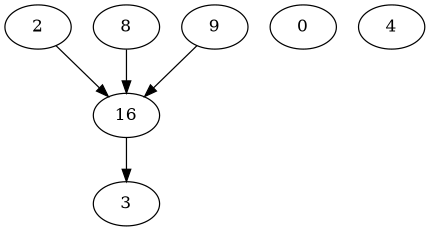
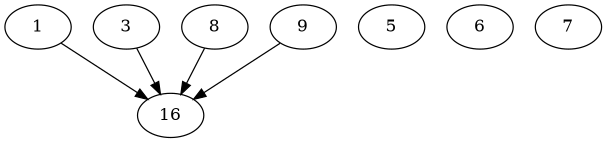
  digraph {
    node [alpha=0.18]
    n1 [expect_size=44967936 label=16]
-   2 [alpha=0.19 expect_size=21703680]
+   2 [alpha=0.19 expect_size=21703680 label=1]
    3 [alpha=0.00 expect_size=6380544]
-   5 [alpha=0.05 expect_size=52064256 label=0]
-   7 [alpha=0.01 expect_size=29775872 label=4]
+   5 [alpha=0.05 expect_size=52064256]
+   6 [alpha=0.02 expect_size=41669632]
+   7 [alpha=0.01 expect_size=29775872]
    8 [expect_size=14938112]
    9 [alpha=0.01 expect_size=48149504]
    2 -> n1
-   n1 -> 3
+   3 -> n1
    8 -> n1
    9 -> n1
  }
